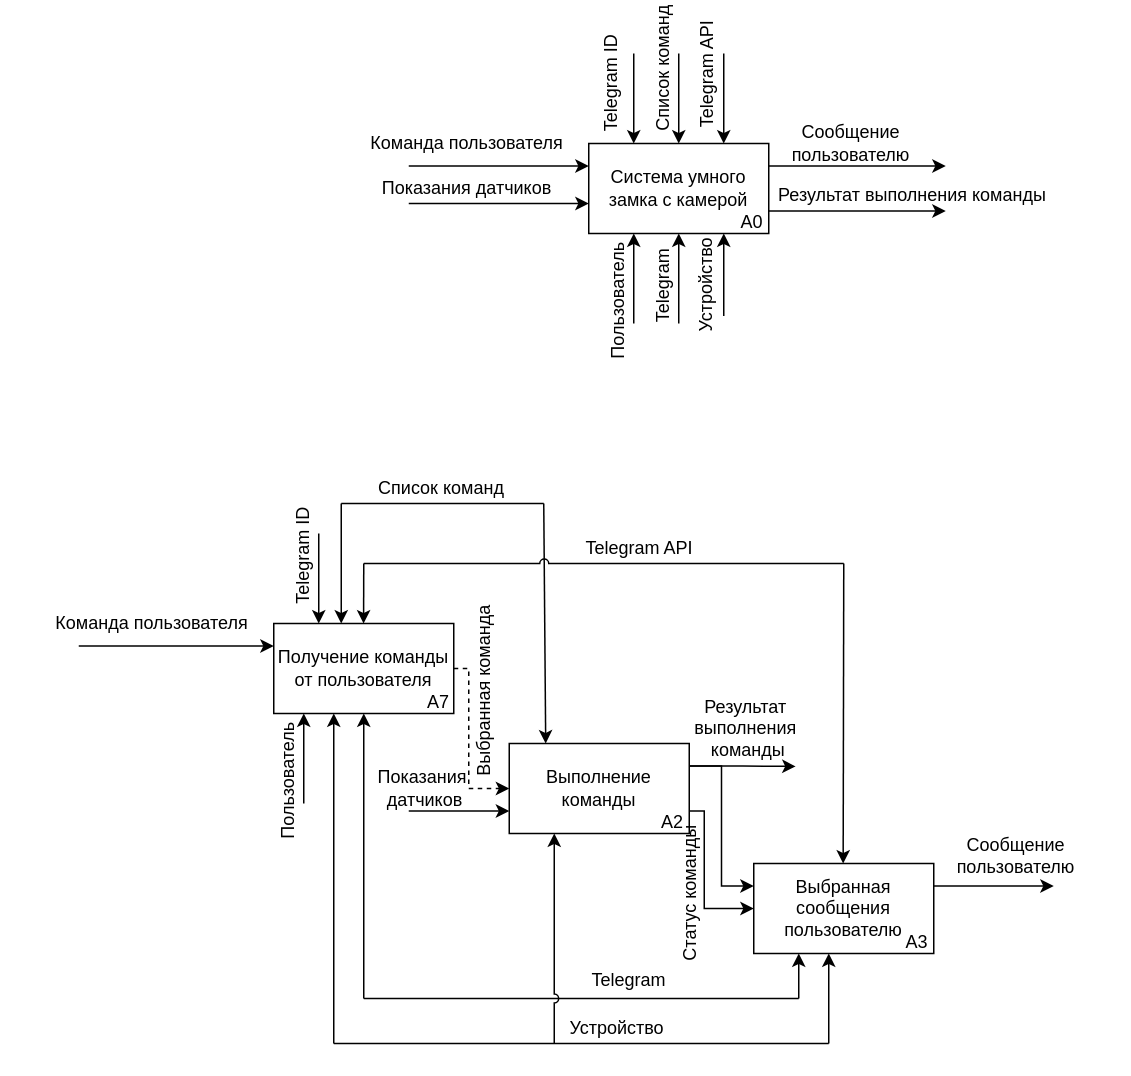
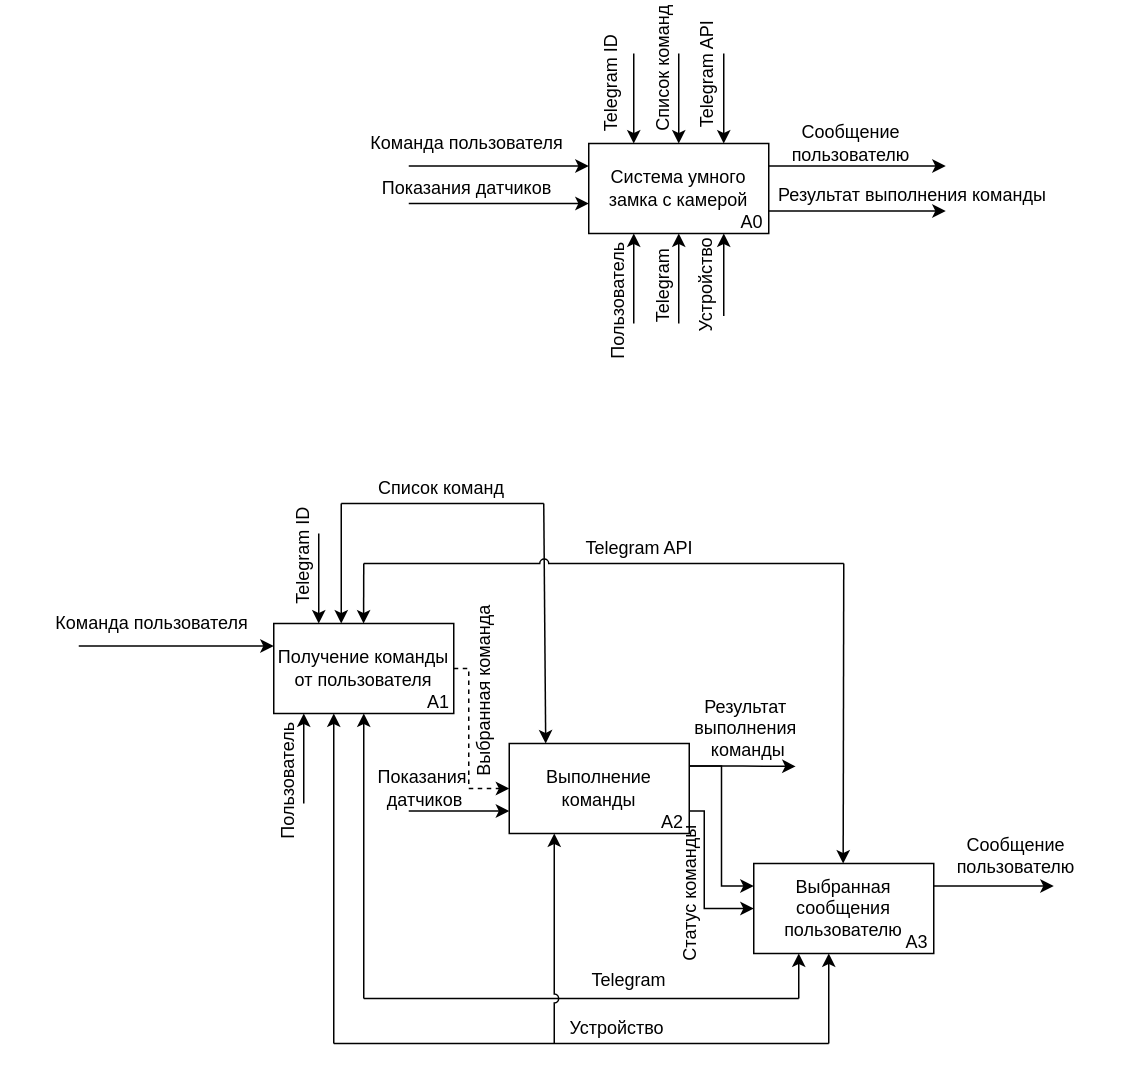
  <mxCell id="0" />
  <mxCell id="1" parent="0" />
  <mxCell id="2" value="Система умного замка с камерой" style="rounded=0;whiteSpace=wrap;html=1;" parent="1" vertex="1"><mxGeometry x="392" y="85" width="120" height="60" as="geometry" /></mxCell>
  <mxCell id="3" value="" style="endArrow=classic;html=1;rounded=0;entryX=0;entryY=0.25;entryDx=0;entryDy=0;" parent="1" target="2" edge="1"><mxGeometry width="50" height="50" relative="1" as="geometry"><mxPoint x="272" y="100" as="sourcePoint" /><mxPoint x="322" y="105" as="targetPoint" /></mxGeometry></mxCell>
  <mxCell id="4" value="Команда пользователя" style="text;html=1;align=center;verticalAlign=middle;whiteSpace=wrap;rounded=0;" parent="1" vertex="1"><mxGeometry x="230" y="75" width="162" height="20" as="geometry" /></mxCell>
  <mxCell id="5" value="" style="endArrow=classic;html=1;rounded=0;entryX=0;entryY=0.25;entryDx=0;entryDy=0;" parent="1" edge="1"><mxGeometry width="50" height="50" relative="1" as="geometry"><mxPoint x="272" y="125" as="sourcePoint" /><mxPoint x="392" y="125" as="targetPoint" /></mxGeometry></mxCell>
  <mxCell id="6" value="Показания датчиков" style="text;html=1;align=center;verticalAlign=middle;whiteSpace=wrap;rounded=0;" parent="1" vertex="1"><mxGeometry x="230" y="105" width="162" height="20" as="geometry" /></mxCell>
  <mxCell id="7" value="" style="endArrow=classic;html=1;rounded=0;exitX=0;exitY=1;exitDx=0;exitDy=0;" parent="1" source="8" edge="1"><mxGeometry width="50" height="50" relative="1" as="geometry"><mxPoint x="570" y="105" as="sourcePoint" /><mxPoint x="630" y="100" as="targetPoint" /></mxGeometry></mxCell>
  <mxCell id="8" value="Сообщение пользователю" style="text;html=1;align=center;verticalAlign=middle;whiteSpace=wrap;rounded=0;" parent="1" vertex="1"><mxGeometry x="512" y="70" width="110" height="30" as="geometry" /></mxCell>
  <mxCell id="9" value="" style="endArrow=classic;html=1;rounded=0;entryX=0.25;entryY=0;entryDx=0;entryDy=0;" parent="1" target="2" edge="1"><mxGeometry width="50" height="50" relative="1" as="geometry"><mxPoint x="422" y="25" as="sourcePoint" /><mxPoint x="451.71" y="15" as="targetPoint" /></mxGeometry></mxCell>
  <mxCell id="10" value="Telegram ID" style="text;html=1;align=center;verticalAlign=middle;whiteSpace=wrap;rounded=0;rotation=-90;" parent="1" vertex="1"><mxGeometry x="372" y="30" width="70" height="30" as="geometry" /></mxCell>
  <mxCell id="11" value="" style="endArrow=classic;html=1;rounded=0;entryX=0.5;entryY=0;entryDx=0;entryDy=0;" parent="1" target="2" edge="1"><mxGeometry width="50" height="50" relative="1" as="geometry"><mxPoint x="452" y="25" as="sourcePoint" /><mxPoint x="542" y="-45" as="targetPoint" /></mxGeometry></mxCell>
  <mxCell id="12" value="Список команд" style="text;html=1;align=center;verticalAlign=middle;whiteSpace=wrap;rounded=0;rotation=-90;" parent="1" vertex="1"><mxGeometry x="397" y="20" width="90" height="30" as="geometry" /></mxCell>
  <mxCell id="13" value="" style="endArrow=classic;html=1;rounded=0;entryX=0.25;entryY=1;entryDx=0;entryDy=0;" parent="1" target="2" edge="1"><mxGeometry width="50" height="50" relative="1" as="geometry"><mxPoint x="422" y="205" as="sourcePoint" /><mxPoint x="506" y="203" as="targetPoint" /></mxGeometry></mxCell>
  <mxCell id="14" value="Пользователь" style="text;html=1;align=center;verticalAlign=middle;whiteSpace=wrap;rounded=0;rotation=-90;" parent="1" vertex="1"><mxGeometry x="382" y="175" width="60" height="30" as="geometry" /></mxCell>
  <mxCell id="15" value="" style="endArrow=classic;html=1;rounded=0;entryX=0.75;entryY=0;entryDx=0;entryDy=0;" parent="1" target="2" edge="1"><mxGeometry width="50" height="50" relative="1" as="geometry"><mxPoint x="482" y="25" as="sourcePoint" /><mxPoint x="552" y="-25" as="targetPoint" /></mxGeometry></mxCell>
  <mxCell id="16" value="Telegram API" style="text;html=1;align=center;verticalAlign=middle;whiteSpace=wrap;rounded=0;rotation=-90;" parent="1" vertex="1"><mxGeometry x="426" y="24" width="90" height="30" as="geometry" /></mxCell>
  <mxCell id="17" value="" style="endArrow=classic;html=1;rounded=0;entryX=0.5;entryY=1;entryDx=0;entryDy=0;" parent="1" target="2" edge="1"><mxGeometry width="50" height="50" relative="1" as="geometry"><mxPoint x="452" y="205" as="sourcePoint" /><mxPoint x="502" y="215" as="targetPoint" /></mxGeometry></mxCell>
  <mxCell id="18" value="Telegram" style="text;html=1;align=center;verticalAlign=middle;whiteSpace=wrap;rounded=0;rotation=-90;" parent="1" vertex="1"><mxGeometry x="412" y="165" width="60" height="30" as="geometry" /></mxCell>
  <mxCell id="19" value="A0" style="text;html=1;align=center;verticalAlign=middle;whiteSpace=wrap;rounded=0;" parent="1" vertex="1"><mxGeometry x="486" y="130" width="30" height="15" as="geometry" /></mxCell>
  <mxCell id="20" value="Получение команды от пользователя" style="rounded=0;whiteSpace=wrap;html=1;" parent="1" vertex="1"><mxGeometry x="182" y="405" width="120" height="60" as="geometry" /></mxCell>
  <mxCell id="21" style="edgeStyle=orthogonalEdgeStyle;rounded=0;orthogonalLoop=1;jettySize=auto;html=1;exitX=1;exitY=0.25;exitDx=0;exitDy=0;" edge="1" parent="1" source="22"><mxGeometry relative="1" as="geometry"><mxPoint x="529.931" y="500.276" as="targetPoint" /></mxGeometry></mxCell>
  <mxCell id="22" value="Выполнение команды" style="rounded=0;whiteSpace=wrap;html=1;" parent="1" vertex="1"><mxGeometry x="339" y="485" width="120" height="60" as="geometry" /></mxCell>
  <mxCell id="23" value="Выбранная сообщения пользователю" style="rounded=0;whiteSpace=wrap;html=1;" parent="1" vertex="1"><mxGeometry x="502" y="565" width="120" height="60" as="geometry" /></mxCell>
  <mxCell id="24" value="" style="endArrow=classic;html=1;rounded=0;exitX=1;exitY=0.25;exitDx=0;exitDy=0;" parent="1" source="23" edge="1"><mxGeometry width="50" height="50" relative="1" as="geometry"><mxPoint x="632" y="575" as="sourcePoint" /><mxPoint x="702" y="580" as="targetPoint" /></mxGeometry></mxCell>
  <mxCell id="25" value="Сообщение пользователю" style="text;html=1;align=center;verticalAlign=middle;whiteSpace=wrap;rounded=0;" parent="1" vertex="1"><mxGeometry x="622" y="545" width="110" height="30" as="geometry" /></mxCell>
  <mxCell id="26" value="" style="endArrow=classic;html=1;rounded=0;exitX=1;exitY=0.75;exitDx=0;exitDy=0;" parent="1" source="2" edge="1"><mxGeometry width="50" height="50" relative="1" as="geometry"><mxPoint x="554" y="125" as="sourcePoint" /><mxPoint x="630" y="130" as="targetPoint" /></mxGeometry></mxCell>
  <mxCell id="27" value="Результат выполнения команды" style="text;html=1;align=center;verticalAlign=middle;whiteSpace=wrap;rounded=0;" parent="1" vertex="1"><mxGeometry x="516" y="105" width="184" height="30" as="geometry" /></mxCell>
  <mxCell id="28" value="Результат&amp;nbsp;&lt;div&gt;выполнения&amp;nbsp;&lt;/div&gt;&lt;div&gt;команды&lt;/div&gt;" style="text;html=1;align=center;verticalAlign=middle;whiteSpace=wrap;rounded=0;" parent="1" vertex="1"><mxGeometry x="457" y="460" width="83" height="30" as="geometry" /></mxCell>
  <mxCell id="29" value="" style="endArrow=classic;html=1;rounded=0;exitX=1;exitY=0.75;exitDx=0;exitDy=0;entryX=0;entryY=0.5;entryDx=0;entryDy=0;edgeStyle=orthogonalEdgeStyle;" parent="1" source="22" target="23" edge="1"><mxGeometry width="50" height="50" relative="1" as="geometry"><mxPoint x="476" y="525" as="sourcePoint" /><mxPoint x="519" y="605" as="targetPoint" /><Array as="points"><mxPoint x="469" y="530" /><mxPoint x="469" y="595" /></Array></mxGeometry></mxCell>
  <mxCell id="30" value="Статус команды" style="text;html=1;align=center;verticalAlign=middle;whiteSpace=wrap;rounded=0;rotation=-90;" parent="1" vertex="1"><mxGeometry x="412" y="570" width="96" height="30" as="geometry" /></mxCell>
  <mxCell id="31" value="" style="endArrow=classic;html=1;rounded=0;exitX=1;exitY=0.5;exitDx=0;exitDy=0;entryX=0;entryY=0.5;entryDx=0;entryDy=0;dashed=1;" parent="1" source="20" target="22" edge="1"><mxGeometry width="50" height="50" relative="1" as="geometry"><mxPoint x="338" y="395" as="sourcePoint" /><mxPoint x="381" y="475" as="targetPoint" /><Array as="points"><mxPoint x="312" y="435" /><mxPoint x="312" y="515" /></Array></mxGeometry></mxCell>
  <mxCell id="32" value="Выбранная команда" style="text;html=1;align=center;verticalAlign=middle;whiteSpace=wrap;rounded=0;rotation=-90;" parent="1" vertex="1"><mxGeometry x="264" y="435" width="117" height="30" as="geometry" /></mxCell>
  <mxCell id="33" value="" style="endArrow=classic;html=1;rounded=0;entryX=0;entryY=0.25;entryDx=0;entryDy=0;" parent="1" target="20" edge="1"><mxGeometry width="50" height="50" relative="1" as="geometry"><mxPoint x="52" y="420" as="sourcePoint" /><mxPoint x="172" y="425" as="targetPoint" /></mxGeometry></mxCell>
  <mxCell id="34" value="Команда пользователя" style="text;html=1;align=center;verticalAlign=middle;whiteSpace=wrap;rounded=0;" parent="1" vertex="1"><mxGeometry x="20" y="395" width="162" height="20" as="geometry" /></mxCell>
  <mxCell id="35" value="Показания&amp;nbsp;&lt;div&gt;датчиков&lt;/div&gt;" style="text;html=1;align=center;verticalAlign=middle;whiteSpace=wrap;rounded=0;" parent="1" vertex="1"><mxGeometry x="227" y="505" width="112" height="20" as="geometry" /></mxCell>
  <mxCell id="36" value="" style="endArrow=classic;html=1;rounded=0;entryX=0;entryY=0.75;entryDx=0;entryDy=0;" parent="1" target="22" edge="1"><mxGeometry width="50" height="50" relative="1" as="geometry"><mxPoint x="272" y="530" as="sourcePoint" /><mxPoint x="278" y="525" as="targetPoint" /></mxGeometry></mxCell>
  <mxCell id="37" value="Пользователь" style="text;html=1;align=center;verticalAlign=middle;whiteSpace=wrap;rounded=0;rotation=-90;" parent="1" vertex="1"><mxGeometry x="162" y="495" width="60" height="30" as="geometry" /></mxCell>
  <mxCell id="38" value="" style="endArrow=classic;html=1;rounded=0;entryX=0.5;entryY=1;entryDx=0;entryDy=0;" parent="1" target="20" edge="1"><mxGeometry width="50" height="50" relative="1" as="geometry"><mxPoint x="242" y="655" as="sourcePoint" /><mxPoint x="242" y="515" as="targetPoint" /></mxGeometry></mxCell>
  <mxCell id="39" value="" style="endArrow=classic;html=1;rounded=0;entryX=0.25;entryY=1;entryDx=0;entryDy=0;" parent="1" edge="1"><mxGeometry width="50" height="50" relative="1" as="geometry"><mxPoint x="202" y="525" as="sourcePoint" /><mxPoint x="202" y="465" as="targetPoint" /></mxGeometry></mxCell>
  <mxCell id="40" value="Telegram" style="text;html=1;align=center;verticalAlign=middle;whiteSpace=wrap;rounded=0;rotation=0;" parent="1" vertex="1"><mxGeometry x="389" y="635" width="60" height="15" as="geometry" /></mxCell>
  <mxCell id="41" value="Устройство" style="text;html=1;align=center;verticalAlign=middle;whiteSpace=wrap;rounded=0;rotation=-90;" parent="1" vertex="1"><mxGeometry x="440.5" y="165" width="60" height="30" as="geometry" /></mxCell>
  <mxCell id="42" value="" style="endArrow=classic;html=1;rounded=0;entryX=0.75;entryY=1;entryDx=0;entryDy=0;" parent="1" target="2" edge="1"><mxGeometry width="50" height="50" relative="1" as="geometry"><mxPoint x="482" y="200" as="sourcePoint" /><mxPoint x="530" y="165" as="targetPoint" /></mxGeometry></mxCell>
  <mxCell id="43" value="Устройство" style="text;html=1;align=center;verticalAlign=middle;whiteSpace=wrap;rounded=0;rotation=0;" parent="1" vertex="1"><mxGeometry x="381" y="665" width="60" height="20" as="geometry" /></mxCell>
  <mxCell id="44" value="" style="endArrow=classic;html=1;rounded=0;entryX=0.25;entryY=1;entryDx=0;entryDy=0;" parent="1" target="23" edge="1"><mxGeometry width="50" height="50" relative="1" as="geometry"><mxPoint x="532" y="655" as="sourcePoint" /><mxPoint x="532" y="675" as="targetPoint" /></mxGeometry></mxCell>
  <mxCell id="45" value="" style="endArrow=none;html=1;rounded=0;jumpStyle=arc;" parent="1" edge="1"><mxGeometry width="50" height="50" relative="1" as="geometry"><mxPoint x="242" y="655" as="sourcePoint" /><mxPoint x="532" y="655" as="targetPoint" /></mxGeometry></mxCell>
  <mxCell id="46" value="" style="endArrow=classic;html=1;rounded=0;entryX=0.25;entryY=1;entryDx=0;entryDy=0;jumpStyle=arc;" parent="1" target="22" edge="1"><mxGeometry width="50" height="50" relative="1" as="geometry"><mxPoint x="369" y="685" as="sourcePoint" /><mxPoint x="372" y="565" as="targetPoint" /></mxGeometry></mxCell>
  <mxCell id="47" value="" style="endArrow=classic;html=1;rounded=0;" parent="1" edge="1"><mxGeometry width="50" height="50" relative="1" as="geometry"><mxPoint x="222" y="685" as="sourcePoint" /><mxPoint x="222" y="465" as="targetPoint" /></mxGeometry></mxCell>
  <mxCell id="48" value="" style="endArrow=classic;html=1;rounded=0;" parent="1" edge="1"><mxGeometry width="50" height="50" relative="1" as="geometry"><mxPoint x="552" y="685" as="sourcePoint" /><mxPoint x="552" y="625" as="targetPoint" /></mxGeometry></mxCell>
  <mxCell id="49" value="" style="endArrow=none;html=1;rounded=0;jumpStyle=arc;" parent="1" edge="1"><mxGeometry width="50" height="50" relative="1" as="geometry"><mxPoint x="222" y="685" as="sourcePoint" /><mxPoint x="552" y="685" as="targetPoint" /></mxGeometry></mxCell>
  <mxCell id="50" value="" style="endArrow=classic;html=1;rounded=0;entryX=0.25;entryY=0;entryDx=0;entryDy=0;" parent="1" target="20" edge="1"><mxGeometry width="50" height="50" relative="1" as="geometry"><mxPoint x="212" y="345" as="sourcePoint" /><mxPoint x="192" y="295" as="targetPoint" /></mxGeometry></mxCell>
  <mxCell id="51" value="Telegram ID" style="text;html=1;align=center;verticalAlign=middle;whiteSpace=wrap;rounded=0;rotation=-90;" parent="1" vertex="1"><mxGeometry x="167" y="350" width="70" height="20" as="geometry" /></mxCell>
  <mxCell id="52" value="Список команд" style="text;html=1;align=center;verticalAlign=middle;whiteSpace=wrap;rounded=0;rotation=0;" parent="1" vertex="1"><mxGeometry x="249" y="305" width="90" height="20" as="geometry" /></mxCell>
  <mxCell id="53" value="" style="endArrow=classic;html=1;rounded=0;entryX=0.25;entryY=0;entryDx=0;entryDy=0;" parent="1" edge="1"><mxGeometry width="50" height="50" relative="1" as="geometry"><mxPoint x="227" y="325" as="sourcePoint" /><mxPoint x="227" y="405" as="targetPoint" /></mxGeometry></mxCell>
  <mxCell id="54" value="" style="endArrow=classic;html=1;rounded=0;entryX=0.25;entryY=0;entryDx=0;entryDy=0;" parent="1" edge="1"><mxGeometry width="50" height="50" relative="1" as="geometry"><mxPoint x="362" y="325" as="sourcePoint" /><mxPoint x="363.31" y="485" as="targetPoint" /></mxGeometry></mxCell>
  <mxCell id="55" value="" style="endArrow=none;html=1;rounded=0;jumpStyle=arc;" parent="1" edge="1"><mxGeometry width="50" height="50" relative="1" as="geometry"><mxPoint x="227" y="325" as="sourcePoint" /><mxPoint x="362" y="325" as="targetPoint" /></mxGeometry></mxCell>
  <mxCell id="56" value="" style="endArrow=classic;html=1;rounded=0;entryX=0.25;entryY=0;entryDx=0;entryDy=0;" parent="1" edge="1"><mxGeometry width="50" height="50" relative="1" as="geometry"><mxPoint x="242" y="365" as="sourcePoint" /><mxPoint x="241.89" y="405" as="targetPoint" /></mxGeometry></mxCell>
  <mxCell id="57" value="" style="endArrow=classic;html=1;rounded=0;entryX=0.25;entryY=0;entryDx=0;entryDy=0;" parent="1" edge="1"><mxGeometry width="50" height="50" relative="1" as="geometry"><mxPoint x="562" y="365" as="sourcePoint" /><mxPoint x="561.62" y="565" as="targetPoint" /></mxGeometry></mxCell>
  <mxCell id="58" value="" style="endArrow=none;html=1;rounded=0;jumpStyle=arc;" parent="1" edge="1"><mxGeometry width="50" height="50" relative="1" as="geometry"><mxPoint x="242" y="365" as="sourcePoint" /><mxPoint x="562" y="365" as="targetPoint" /></mxGeometry></mxCell>
  <mxCell id="59" value="Telegram API" style="text;html=1;align=center;verticalAlign=middle;whiteSpace=wrap;rounded=0;rotation=0;" parent="1" vertex="1"><mxGeometry x="381" y="340" width="90" height="30" as="geometry" /></mxCell>
- <mxCell id="60" value="A7" style="text;html=1;align=center;verticalAlign=middle;whiteSpace=wrap;rounded=0;" parent="1" vertex="1"><mxGeometry x="277" y="450" width="30" height="15" as="geometry" /></mxCell>
+ <mxCell id="60" value="A1" style="text;html=1;align=center;verticalAlign=middle;whiteSpace=wrap;rounded=0;" parent="1" vertex="1"><mxGeometry x="277" y="450" width="30" height="15" as="geometry" /></mxCell>
  <mxCell id="61" value="A2&lt;span style=&quot;color: rgba(0, 0, 0, 0); font-family: monospace; font-size: 0px; text-align: start; text-wrap-mode: nowrap;&quot;&gt;%3CmxGraphModel%3E%3Croot%3E%3CmxCell%20id%3D%220%22%2F%3E%3CmxCell%20id%3D%221%22%20parent%3D%220%22%2F%3E%3CmxCell%20id%3D%222%22%20value%3D%22A0%22%20style%3D%22text%3Bhtml%3D1%3Balign%3Dcenter%3BverticalAlign%3Dmiddle%3BwhiteSpace%3Dwrap%3Brounded%3D0%3B%22%20vertex%3D%221%22%20parent%3D%221%22%3E%3CmxGeometry%20x%3D%22511%22%20y%3D%22160%22%20width%3D%2230%22%20height%3D%2215%22%20as%3D%22geometry%22%2F%3E%3C%2FmxCell%3E%3C%2Froot%3E%3C%2FmxGraphModel%3E&lt;/span&gt;" style="text;html=1;align=center;verticalAlign=middle;whiteSpace=wrap;rounded=0;" parent="1" vertex="1"><mxGeometry x="433" y="530" width="30" height="15" as="geometry" /></mxCell>
  <mxCell id="62" value="A3" style="text;html=1;align=center;verticalAlign=middle;whiteSpace=wrap;rounded=0;" parent="1" vertex="1"><mxGeometry x="596" y="610" width="30" height="15" as="geometry" /></mxCell>
  <mxCell id="63" value="" style="endArrow=classic;html=1;rounded=0;exitX=1;exitY=0.25;exitDx=0;exitDy=0;entryX=0;entryY=0.25;entryDx=0;entryDy=0;edgeStyle=orthogonalEdgeStyle;" edge="1" parent="1" source="22" target="23"><mxGeometry width="50" height="50" relative="1" as="geometry"><mxPoint x="598" y="536" as="sourcePoint" /><mxPoint x="648" y="486" as="targetPoint" /></mxGeometry></mxCell>
